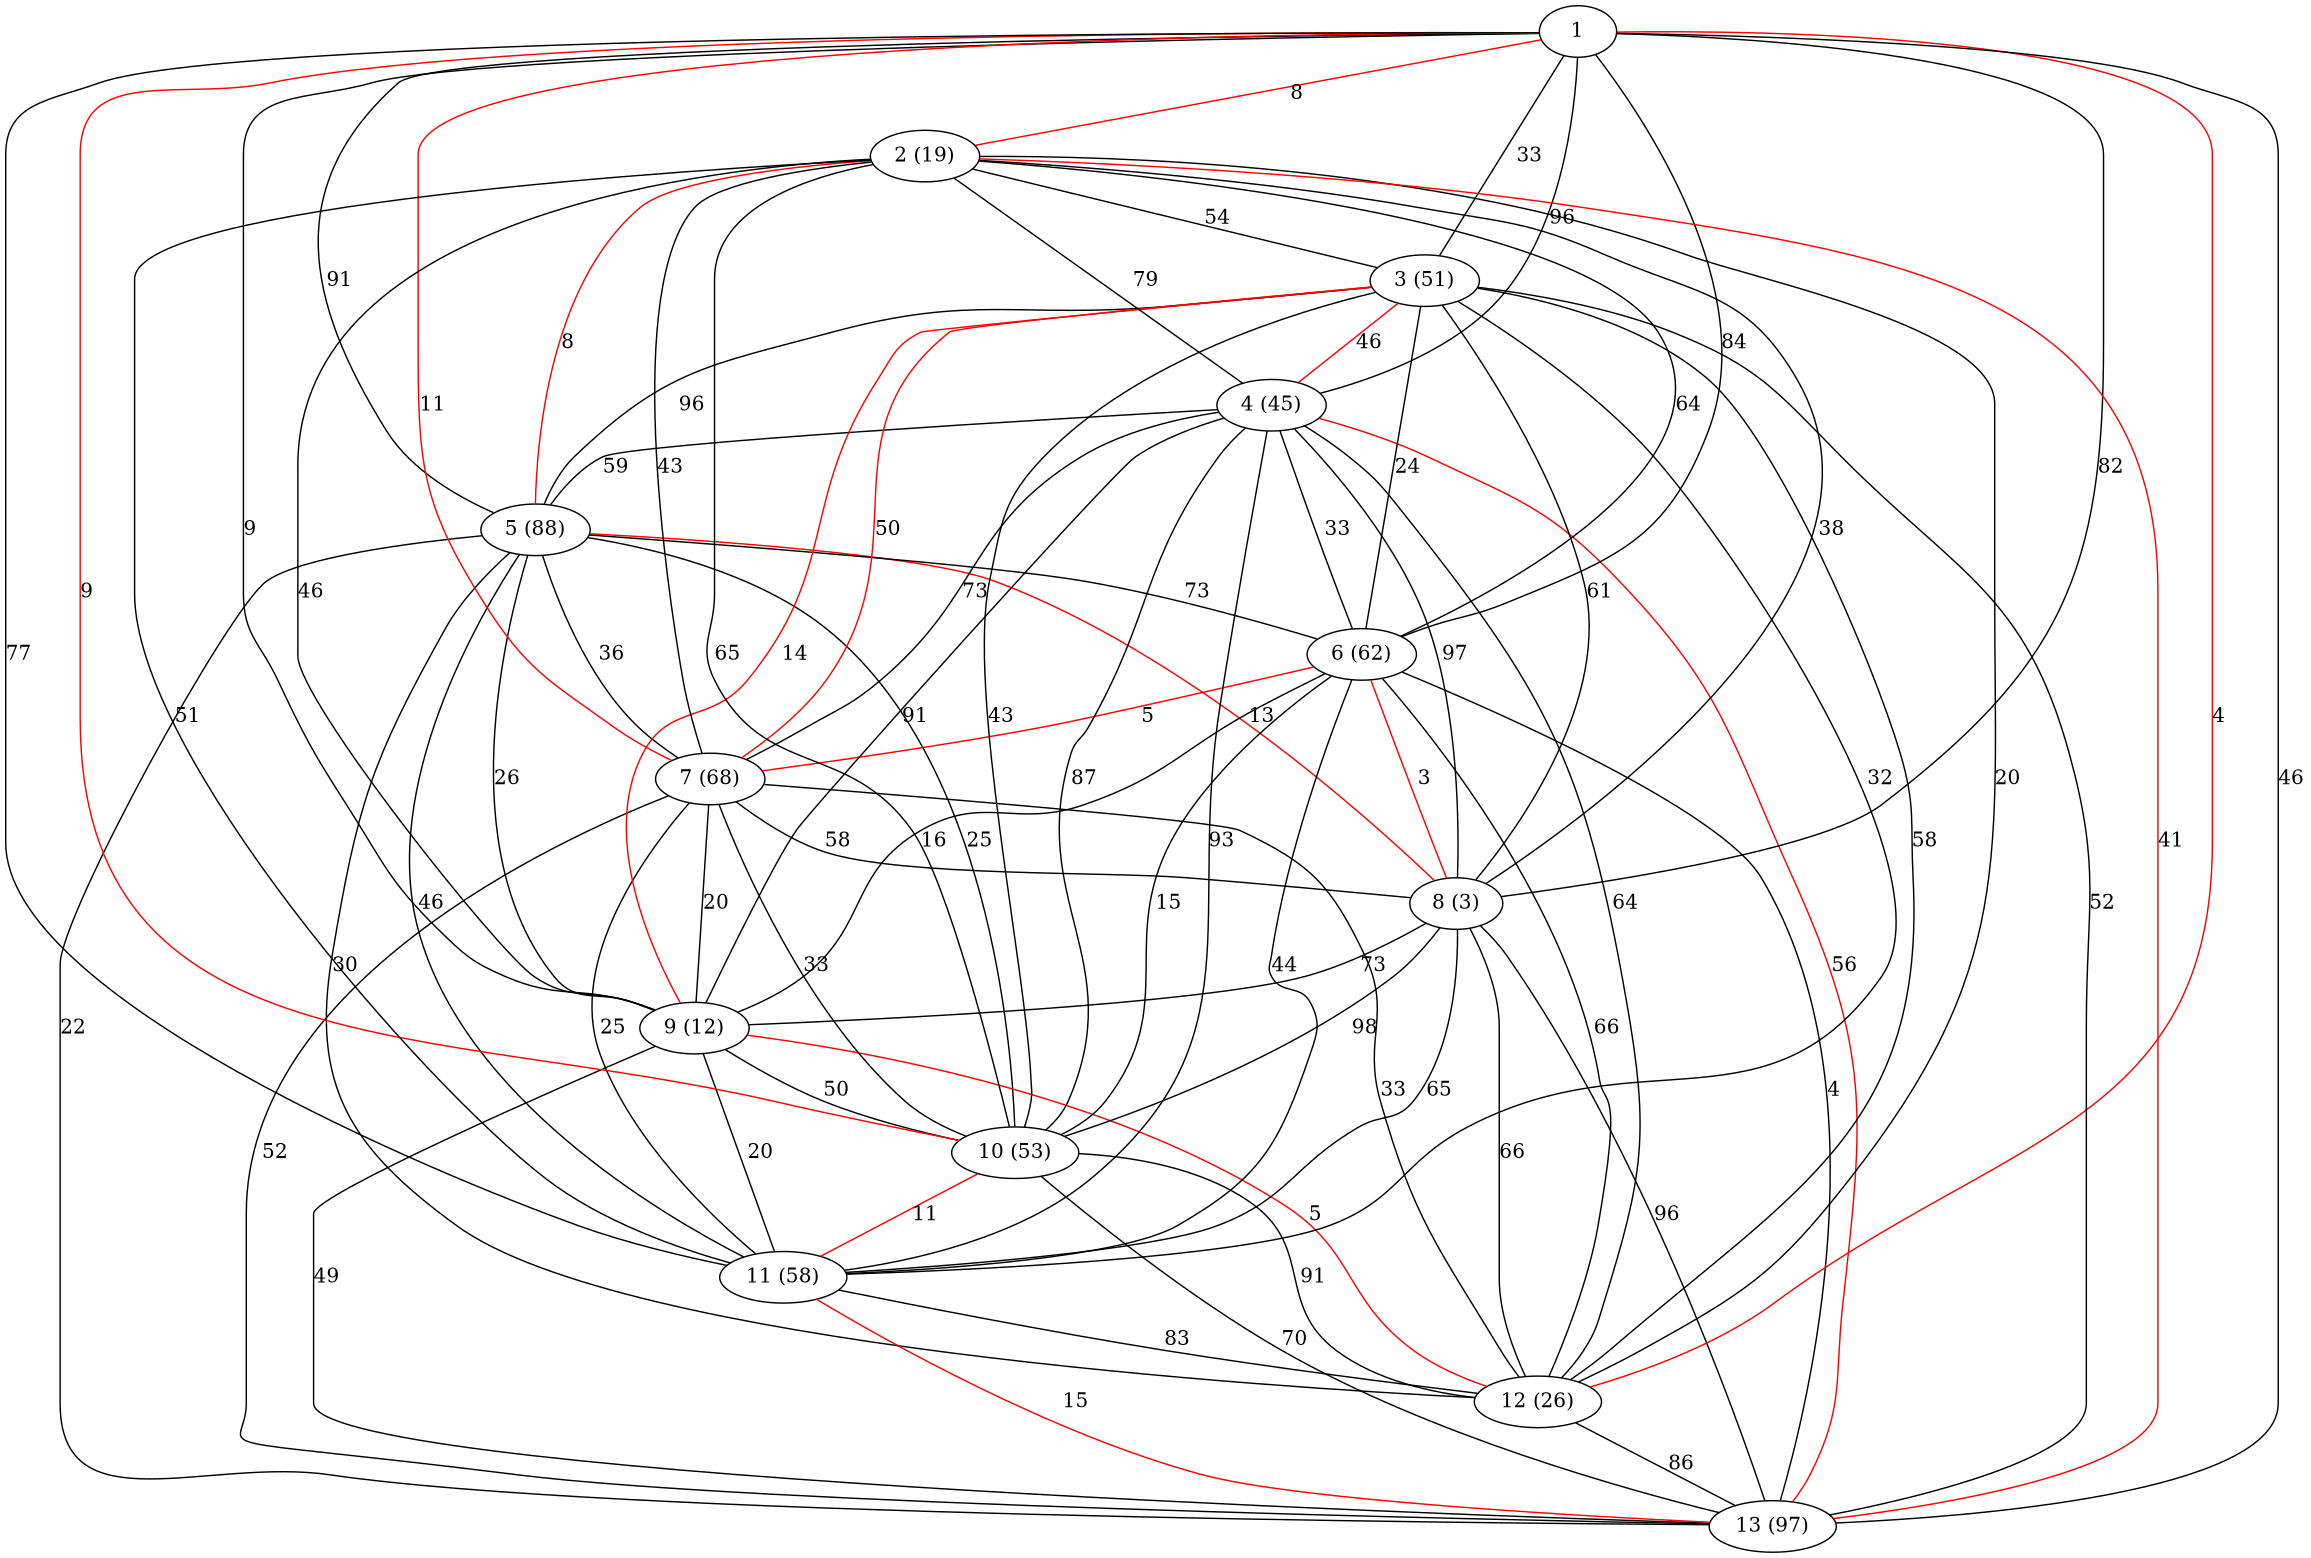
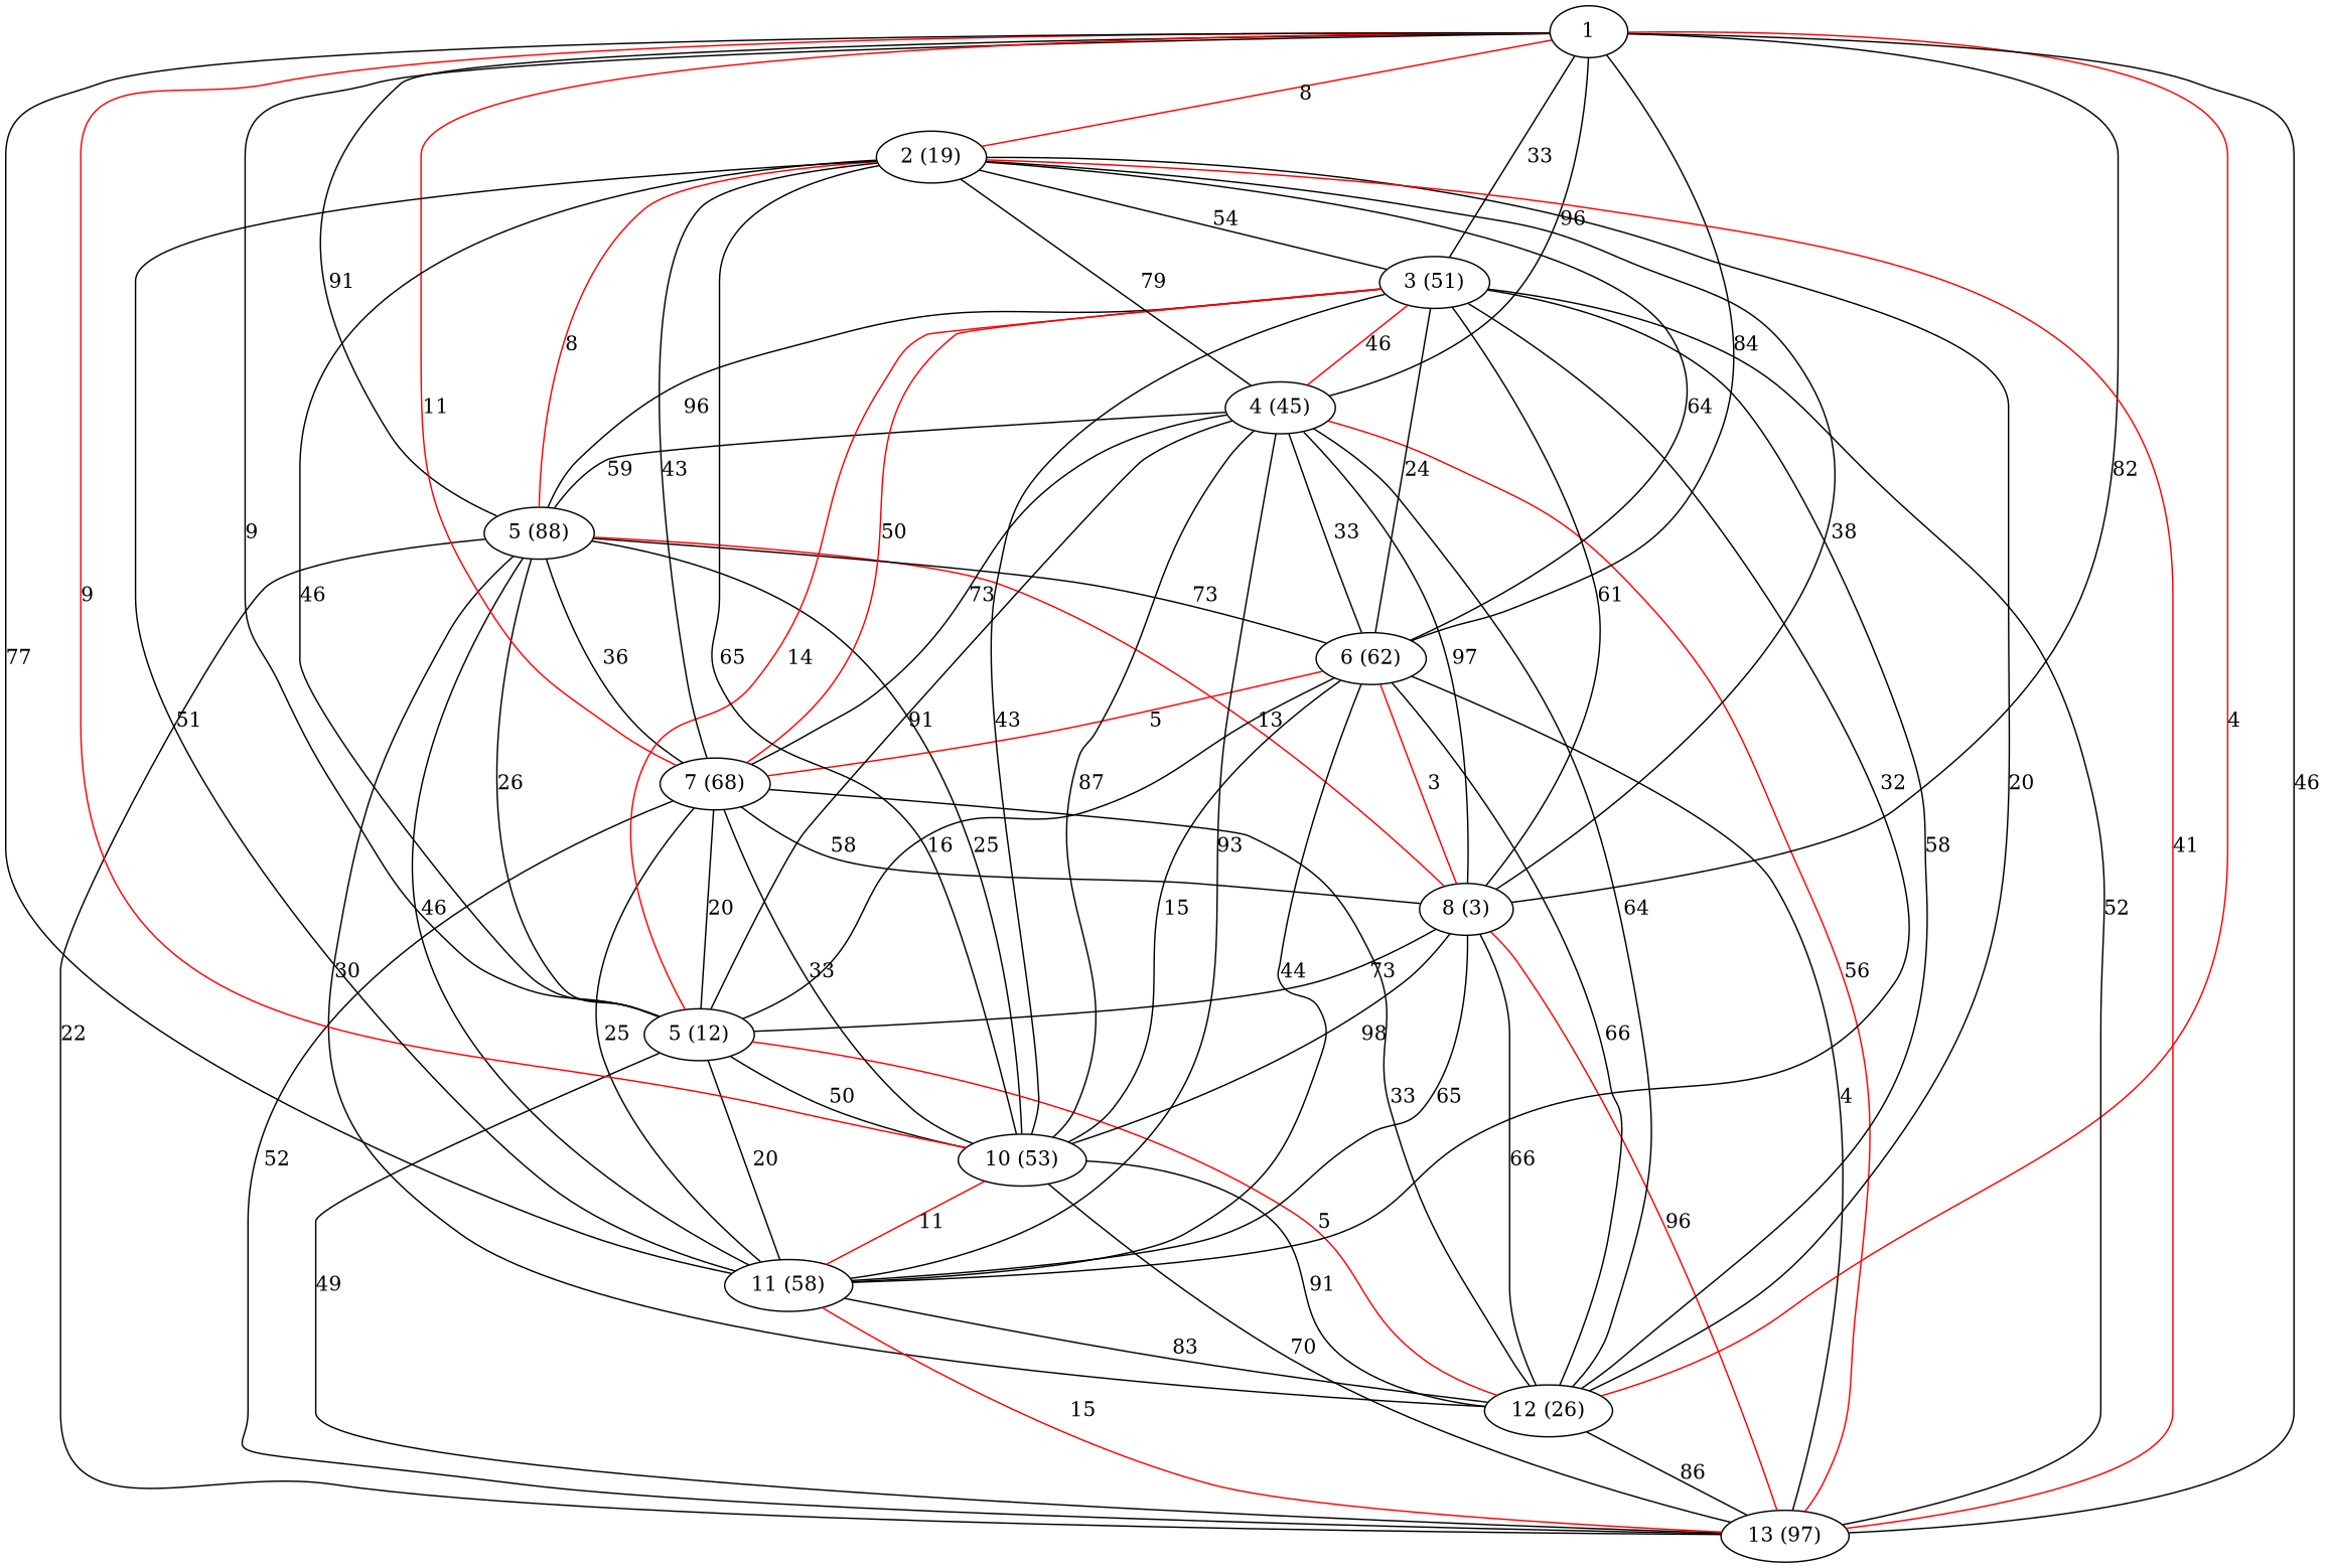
  graph {
    edge [color=black]
    n1 [label="5 (88)"]
-   n2 [label="9 (12)"]
+   n2 [label="5 (12)"]
    n3 [label="7 (68)"]
    n4 [label="10 (53)"]
    n5 [label="11 (58)"]
    n6 [label="8 (3)"]
    n7 [label="6 (62)"]
    n8 [label="12 (26)"]
    n9 [label="13 (97)"]
    n10 [label="4 (45)"]
    1
    n12 [label="3 (51)"]
    n13 [label="2 (19)"]
    n1 -- n2 [label=26]
    n1 -- n3 [label=36]
    n1 -- n4 [label=25]
    n1 -- n5 [label=46]
    n1 -- n6 [color=red label=13]
    n1 -- n7 [label=73]
    n1 -- n8 [label=30]
    n1 -- n9 [label=22]
    n2 -- n4 [label=50]
    n2 -- n5 [label=20]
    n2 -- n8 [color=red label=5]
    n2 -- n9 [label=49]
    n3 -- n2 [label=20]
    n3 -- n4 [label=33]
    n3 -- n5 [label=25]
    n3 -- n6 [label=58]
    n3 -- n8 [label=33]
    n3 -- n9 [label=52]
    n4 -- n5 [color=red label=11]
    n4 -- n8 [label=91]
    n4 -- n9 [label=70]
    n5 -- n8 [label=83]
    n5 -- n9 [color=red label=15]
    n6 -- n2 [label=73]
    n6 -- n4 [label=98]
    n6 -- n5 [label=65]
    n6 -- n8 [label=66]
-   n6 -- n9 [label=96]
+   n6 -- n9 [color=red label=96]
    n7 -- n2 [label=16]
    n7 -- n3 [color=red label=5]
    n7 -- n4 [label=15]
    n7 -- n5 [label=44]
    n7 -- n6 [color=red label=3]
    n7 -- n8 [label=66]
    n7 -- n9 [label=4]
    n8 -- n9 [label=86]
    n10 -- n1 [label=59]
    n10 -- n2 [label=91]
    n10 -- n3 [label=73]
    n10 -- n4 [label=87]
    n10 -- n5 [label=93]
    n10 -- n6 [label=97]
    n10 -- n7 [label=33]
    n10 -- n8 [label=64]
    n10 -- n9 [color=red label=56]
    1 -- n1 [label=91]
    1 -- n2 [label=9]
    1 -- n3 [color=red label=11]
    1 -- n4 [color=red label=9]
    1 -- n5 [label=77]
    1 -- n6 [label=82]
    1 -- n7 [label=84]
    1 -- n8 [color=red label=4]
    1 -- n9 [label=46]
    1 -- n10 [label=96]
    1 -- n12 [label=33]
    1 -- n13 [color=red label=8]
    n12 -- n1 [label=96]
    n12 -- n2 [color=red label=14]
    n12 -- n3 [color=red label=50]
    n12 -- n4 [label=43]
    n12 -- n5 [label=32]
    n12 -- n6 [label=61]
    n12 -- n7 [label=24]
    n12 -- n8 [label=58]
    n12 -- n9 [label=52]
    n12 -- n10 [color=red label=46]
    n13 -- n1 [color=red label=8]
    n13 -- n2 [label=46]
    n13 -- n3 [label=43]
    n13 -- n4 [label=65]
    n13 -- n5 [label=51]
    n13 -- n6 [label=38]
    n13 -- n7 [label=64]
    n13 -- n8 [label=20]
    n13 -- n9 [color=red label=41]
    n13 -- n10 [label=79]
    n13 -- n12 [label=54]
  }
